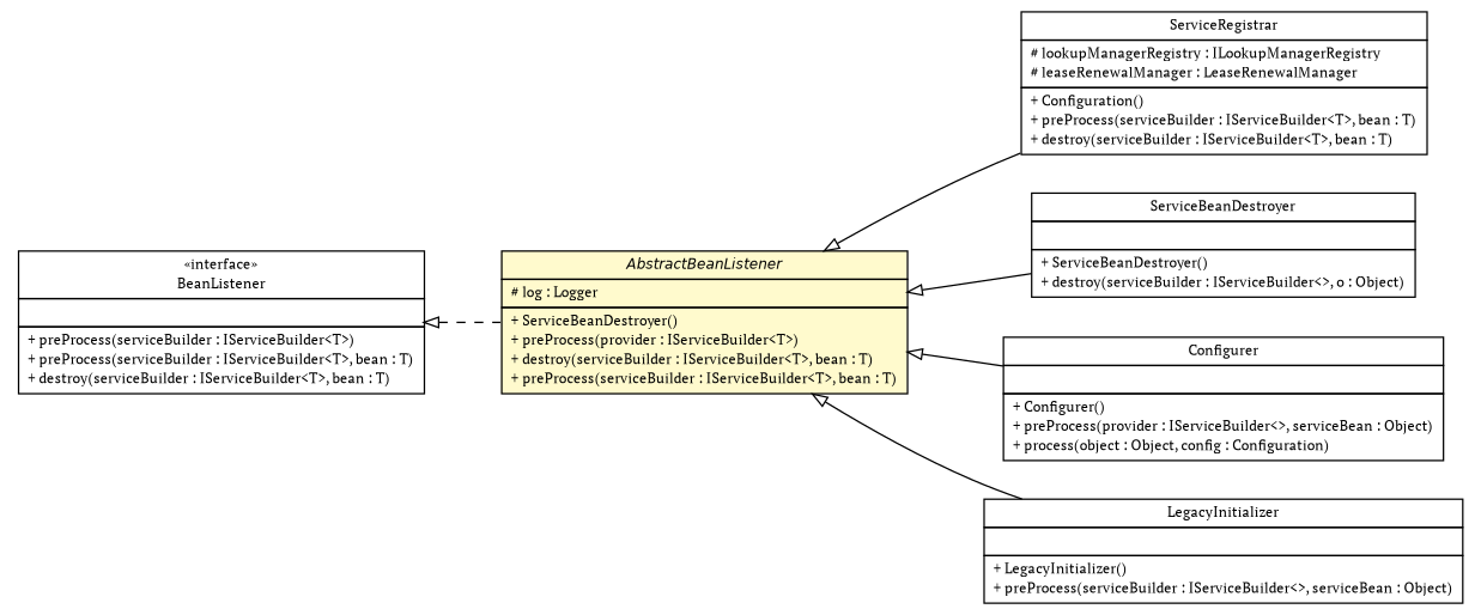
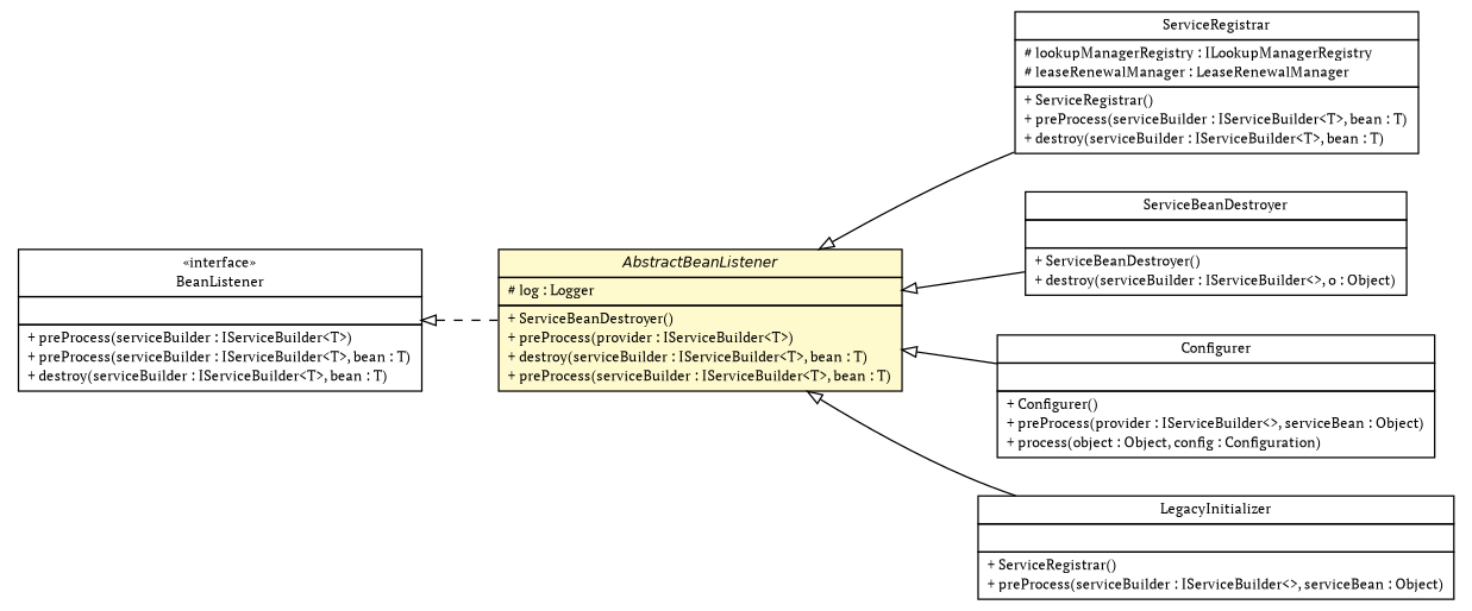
  digraph {
    fontname="PT Serif"
    nodesep=0.25
    rankdir=LR
    ranksep=0.5
    node [fontcolor=black fontname="PT Serif" fontsize=10.0 shape=plaintext]
    edge [arrowtail=empty dir=back fontname="PT Serif" fontsize=10 headport=p labelfontname=Helvetica labelfontsize=10 tailport=p]
-   n1 [label=<<table title="sorcer.core.service.ServiceRegistrar" border="0" cellborder="1" cellspacing="0" cellpadding="2" port="p" href="../core/service/ServiceRegistrar.html"> 		<tr><td><table border="0" cellspacing="0" cellpadding="1"> <tr><td align="center" balign="center"> ServiceRegistrar </td></tr> 		</table></td></tr> 		<tr><td><table border="0" cellspacing="0" cellpadding="1"> <tr><td align="left" balign="left"> # lookupManagerRegistry : ILookupManagerRegistry </td></tr> <tr><td align="left" balign="left"> # leaseRenewalManager : LeaseRenewalManager </td></tr> 		</table></td></tr> 		<tr><td><table border="0" cellspacing="0" cellpadding="1"> <tr><td align="left" balign="left"> + Configuration() </td></tr> <tr><td align="left" balign="left"> + preProcess(serviceBuilder : IServiceBuilder&lt;T&gt;, bean : T) </td></tr> <tr><td align="left" balign="left"> + destroy(serviceBuilder : IServiceBuilder&lt;T&gt;, bean : T) </td></tr> 		</table></td></tr> 		</table>>]
+   n1 [label=<<table title="sorcer.core.service.ServiceRegistrar" border="0" cellborder="1" cellspacing="0" cellpadding="2" port="p" href="../core/service/ServiceRegistrar.html"> 		<tr><td><table border="0" cellspacing="0" cellpadding="1"> <tr><td align="center" balign="center"> ServiceRegistrar </td></tr> 		</table></td></tr> 		<tr><td><table border="0" cellspacing="0" cellpadding="1"> <tr><td align="left" balign="left"> # lookupManagerRegistry : ILookupManagerRegistry </td></tr> <tr><td align="left" balign="left"> # leaseRenewalManager : LeaseRenewalManager </td></tr> 		</table></td></tr> 		<tr><td><table border="0" cellspacing="0" cellpadding="1"> <tr><td align="left" balign="left"> + ServiceRegistrar() </td></tr> <tr><td align="left" balign="left"> + preProcess(serviceBuilder : IServiceBuilder&lt;T&gt;, bean : T) </td></tr> <tr><td align="left" balign="left"> + destroy(serviceBuilder : IServiceBuilder&lt;T&gt;, bean : T) </td></tr> 		</table></td></tr> 		</table>>]
    n2 [label=<<table title="sorcer.core.service.ServiceBeanDestroyer" border="0" cellborder="1" cellspacing="0" cellpadding="2" port="p" href="../core/service/ServiceBeanDestroyer.html"> 		<tr><td><table border="0" cellspacing="0" cellpadding="1"> <tr><td align="center" balign="center"> ServiceBeanDestroyer </td></tr> 		</table></td></tr> 		<tr><td><table border="0" cellspacing="0" cellpadding="1"> <tr><td align="left" balign="left">  </td></tr> 		</table></td></tr> 		<tr><td><table border="0" cellspacing="0" cellpadding="1"> <tr><td align="left" balign="left"> + ServiceBeanDestroyer() </td></tr> <tr><td align="left" balign="left"> + destroy(serviceBuilder : IServiceBuilder&lt;&gt;, o : Object) </td></tr> 		</table></td></tr> 		</table>>]
    n3 [label=<<table title="sorcer.core.service.Configurer" border="0" cellborder="1" cellspacing="0" cellpadding="2" port="p" href="../core/service/Configurer.html"> 		<tr><td><table border="0" cellspacing="0" cellpadding="1"> <tr><td align="center" balign="center"> Configurer </td></tr> 		</table></td></tr> 		<tr><td><table border="0" cellspacing="0" cellpadding="1"> <tr><td align="left" balign="left">  </td></tr> 		</table></td></tr> 		<tr><td><table border="0" cellspacing="0" cellpadding="1"> <tr><td align="left" balign="left"> + Configurer() </td></tr> <tr><td align="left" balign="left"> + preProcess(provider : IServiceBuilder&lt;&gt;, serviceBean : Object) </td></tr> <tr><td align="left" balign="left"> + process(object : Object, config : Configuration) </td></tr> 		</table></td></tr> 		</table>>]
    n4 [label=<<table title="sorcer.config.AbstractBeanListener" border="0" cellborder="1" cellspacing="0" cellpadding="2" port="p" bgcolor="lemonChiffon" href="./AbstractBeanListener.html"> 		<tr><td><table border="0" cellspacing="0" cellpadding="1"> <tr><td align="center" balign="center"><font face="Helvetica-Oblique"> AbstractBeanListener </font></td></tr> 		</table></td></tr> 		<tr><td><table border="0" cellspacing="0" cellpadding="1"> <tr><td align="left" balign="left"> # log : Logger </td></tr> 		</table></td></tr> 		<tr><td><table border="0" cellspacing="0" cellpadding="1"> <tr><td align="left" balign="left"> + ServiceBeanDestroyer() </td></tr> <tr><td align="left" balign="left"> + preProcess(provider : IServiceBuilder&lt;T&gt;) </td></tr> <tr><td align="left" balign="left"> + destroy(serviceBuilder : IServiceBuilder&lt;T&gt;, bean : T) </td></tr> <tr><td align="left" balign="left"> + preProcess(serviceBuilder : IServiceBuilder&lt;T&gt;, bean : T) </td></tr> 		</table></td></tr> 		</table>>]
-   n5 [label=<<table title="sorcer.core.provider.container.LegacyInitializer" border="0" cellborder="1" cellspacing="0" cellpadding="2" port="p" href="../core/provider/container/LegacyInitializer.html"> 		<tr><td><table border="0" cellspacing="0" cellpadding="1"> <tr><td align="center" balign="center"> LegacyInitializer </td></tr> 		</table></td></tr> 		<tr><td><table border="0" cellspacing="0" cellpadding="1"> <tr><td align="left" balign="left">  </td></tr> 		</table></td></tr> 		<tr><td><table border="0" cellspacing="0" cellpadding="1"> <tr><td align="left" balign="left"> + LegacyInitializer() </td></tr> <tr><td align="left" balign="left"> + preProcess(serviceBuilder : IServiceBuilder&lt;&gt;, serviceBean : Object) </td></tr> 		</table></td></tr> 		</table>>]
+   n5 [label=<<table title="sorcer.core.provider.container.LegacyInitializer" border="0" cellborder="1" cellspacing="0" cellpadding="2" port="p" href="../core/provider/container/LegacyInitializer.html"> 		<tr><td><table border="0" cellspacing="0" cellpadding="1"> <tr><td align="center" balign="center"> LegacyInitializer </td></tr> 		</table></td></tr> 		<tr><td><table border="0" cellspacing="0" cellpadding="1"> <tr><td align="left" balign="left">  </td></tr> 		</table></td></tr> 		<tr><td><table border="0" cellspacing="0" cellpadding="1"> <tr><td align="left" balign="left"> + ServiceRegistrar() </td></tr> <tr><td align="left" balign="left"> + preProcess(serviceBuilder : IServiceBuilder&lt;&gt;, serviceBean : Object) </td></tr> 		</table></td></tr> 		</table>>]
    n6 [label=<<table title="sorcer.config.BeanListener" border="0" cellborder="1" cellspacing="0" cellpadding="2" port="p" href="./BeanListener.html"> 		<tr><td><table border="0" cellspacing="0" cellpadding="1"> <tr><td align="center" balign="center"> &#171;interface&#187; </td></tr> <tr><td align="center" balign="center"> BeanListener </td></tr> 		</table></td></tr> 		<tr><td><table border="0" cellspacing="0" cellpadding="1"> <tr><td align="left" balign="left">  </td></tr> 		</table></td></tr> 		<tr><td><table border="0" cellspacing="0" cellpadding="1"> <tr><td align="left" balign="left"> + preProcess(serviceBuilder : IServiceBuilder&lt;T&gt;) </td></tr> <tr><td align="left" balign="left"> + preProcess(serviceBuilder : IServiceBuilder&lt;T&gt;, bean : T) </td></tr> <tr><td align="left" balign="left"> + destroy(serviceBuilder : IServiceBuilder&lt;T&gt;, bean : T) </td></tr> 		</table></td></tr> 		</table>>]
    n4 -> n1
    n4 -> n2
    n4 -> n3
    n4 -> n5
    n6 -> n4 [style=dashed]
  }
